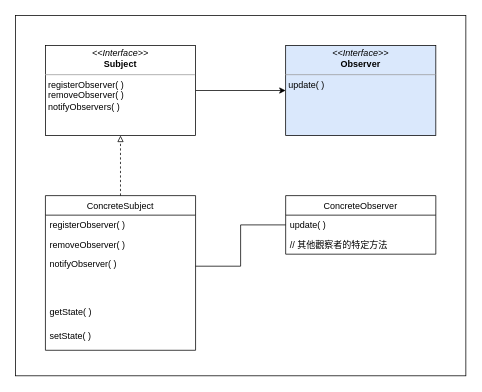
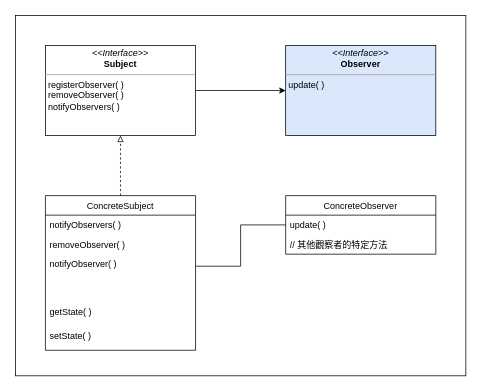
  <mxCell id="0" />
  <mxCell id="1" parent="0" />
  <mxCell id="2" value="" style="rounded=0;whiteSpace=wrap;html=1;" vertex="1" parent="1"><mxGeometry x="20" y="20" width="600" height="480" as="geometry" /></mxCell>
  <mxCell id="3" style="edgeStyle=orthogonalEdgeStyle;rounded=0;orthogonalLoop=1;jettySize=auto;html=1;entryX=0;entryY=0.5;entryDx=0;entryDy=0;endArrow=classic;endFill=1;" edge="1" parent="1" source="4" target="5"><mxGeometry relative="1" as="geometry" /></mxCell>
  <mxCell id="4" value="&lt;p style=&quot;margin:0px;margin-top:4px;text-align:center;&quot;&gt;&lt;i&gt;&amp;lt;&amp;lt;Interface&amp;gt;&amp;gt;&lt;/i&gt;&lt;br&gt;&lt;b&gt;Subject&lt;/b&gt;&lt;/p&gt;&lt;hr size=&quot;1&quot;&gt;&lt;p style=&quot;margin:0px;margin-left:4px;&quot;&gt;registerObserver( )&lt;/p&gt;&lt;p style=&quot;margin:0px;margin-left:4px;&quot;&gt;removeObserver( )&lt;/p&gt;&lt;p style=&quot;margin:0px;margin-left:4px;&quot;&gt;notifyObservers( )&lt;/p&gt;" style="verticalAlign=top;align=left;overflow=fill;fontSize=12;fontFamily=Helvetica;html=1;" vertex="1" parent="1"><mxGeometry x="60" y="60" width="200" height="120" as="geometry" /></mxCell>
  <mxCell id="5" value="&lt;p style=&quot;margin:0px;margin-top:4px;text-align:center;&quot;&gt;&lt;i&gt;&amp;lt;&amp;lt;Interface&amp;gt;&amp;gt;&lt;/i&gt;&lt;br&gt;&lt;b&gt;Observer&lt;/b&gt;&lt;/p&gt;&lt;hr size=&quot;1&quot;&gt;&lt;p style=&quot;margin:0px;margin-left:4px;&quot;&gt;&lt;/p&gt;&lt;p style=&quot;margin:0px;margin-left:4px;&quot;&gt;update( )&lt;/p&gt;" style="verticalAlign=top;align=left;overflow=fill;fontSize=12;fontFamily=Helvetica;html=1;fillColor=#dae8fc;" vertex="1" parent="1"><mxGeometry x="380" y="60" width="200" height="120" as="geometry" /></mxCell>
  <mxCell id="6" value="" style="edgeStyle=orthogonalEdgeStyle;rounded=0;orthogonalLoop=1;jettySize=auto;html=1;dashed=1;endArrow=block;endFill=0;" edge="1" parent="1" source="7" target="4"><mxGeometry relative="1" as="geometry" /></mxCell>
  <mxCell id="7" value="ConcreteSubject" style="swimlane;fontStyle=0;childLayout=stackLayout;horizontal=1;startSize=26;fillColor=none;horizontalStack=0;resizeParent=1;resizeParentMax=0;resizeLast=0;collapsible=1;marginBottom=0;" vertex="1" parent="1"><mxGeometry x="60" y="260" width="200" height="206" as="geometry" /></mxCell>
- <mxCell id="8" value="registerObserver( )" style="text;strokeColor=none;fillColor=none;align=left;verticalAlign=top;spacingLeft=4;spacingRight=4;overflow=hidden;rotatable=0;points=[[0,0.5],[1,0.5]];portConstraint=eastwest;" vertex="1" parent="7"><mxGeometry y="26" width="200" height="26" as="geometry" /></mxCell>
+ <mxCell id="8" value="notifyObservers( )" style="text;strokeColor=none;fillColor=none;align=left;verticalAlign=top;spacingLeft=4;spacingRight=4;overflow=hidden;rotatable=0;points=[[0,0.5],[1,0.5]];portConstraint=eastwest;" vertex="1" parent="7"><mxGeometry y="26" width="200" height="26" as="geometry" /></mxCell>
  <mxCell id="9" value="removeObserver( )" style="text;strokeColor=none;fillColor=none;align=left;verticalAlign=top;spacingLeft=4;spacingRight=4;overflow=hidden;rotatable=0;points=[[0,0.5],[1,0.5]];portConstraint=eastwest;" vertex="1" parent="7"><mxGeometry y="52" width="200" height="26" as="geometry" /></mxCell>
  <mxCell id="10" value="notifyObserver( )" style="text;strokeColor=none;fillColor=none;align=left;verticalAlign=top;spacingLeft=4;spacingRight=4;overflow=hidden;rotatable=0;points=[[0,0.5],[1,0.5]];portConstraint=eastwest;" vertex="1" parent="7"><mxGeometry y="78" width="200" height="32" as="geometry" /></mxCell>
  <mxCell id="11" style="text;strokeColor=none;fillColor=none;align=left;verticalAlign=top;spacingLeft=4;spacingRight=4;overflow=hidden;rotatable=0;points=[[0,0.5],[1,0.5]];portConstraint=eastwest;" vertex="1" parent="7"><mxGeometry y="110" width="200" height="32" as="geometry" /></mxCell>
  <mxCell id="12" value="getState( )" style="text;strokeColor=none;fillColor=none;align=left;verticalAlign=top;spacingLeft=4;spacingRight=4;overflow=hidden;rotatable=0;points=[[0,0.5],[1,0.5]];portConstraint=eastwest;" vertex="1" parent="7"><mxGeometry y="142" width="200" height="32" as="geometry" /></mxCell>
  <mxCell id="13" value="setState( )" style="text;strokeColor=none;fillColor=none;align=left;verticalAlign=top;spacingLeft=4;spacingRight=4;overflow=hidden;rotatable=0;points=[[0,0.5],[1,0.5]];portConstraint=eastwest;" vertex="1" parent="7"><mxGeometry y="174" width="200" height="32" as="geometry" /></mxCell>
  <mxCell id="14" value="" style="edgeStyle=orthogonalEdgeStyle;rounded=0;orthogonalLoop=1;jettySize=auto;html=1;endArrow=none;endFill=1;" edge="1" parent="1" source="15" target="10"><mxGeometry relative="1" as="geometry" /></mxCell>
  <mxCell id="15" value="ConcreteObserver" style="swimlane;fontStyle=0;childLayout=stackLayout;horizontal=1;startSize=26;fillColor=none;horizontalStack=0;resizeParent=1;resizeParentMax=0;resizeLast=0;collapsible=1;marginBottom=0;" vertex="1" parent="1"><mxGeometry x="380" y="260" width="200" height="78" as="geometry" /></mxCell>
  <mxCell id="16" value="update( )" style="text;strokeColor=none;fillColor=none;align=left;verticalAlign=top;spacingLeft=4;spacingRight=4;overflow=hidden;rotatable=0;points=[[0,0.5],[1,0.5]];portConstraint=eastwest;" vertex="1" parent="15"><mxGeometry y="26" width="200" height="26" as="geometry" /></mxCell>
  <mxCell id="17" value="// 其他觀察者的特定方法" style="text;strokeColor=none;fillColor=none;align=left;verticalAlign=top;spacingLeft=4;spacingRight=4;overflow=hidden;rotatable=0;points=[[0,0.5],[1,0.5]];portConstraint=eastwest;" vertex="1" parent="15"><mxGeometry y="52" width="200" height="26" as="geometry" /></mxCell>
